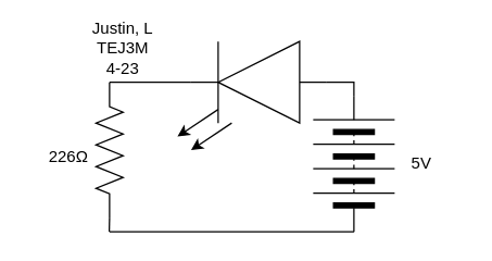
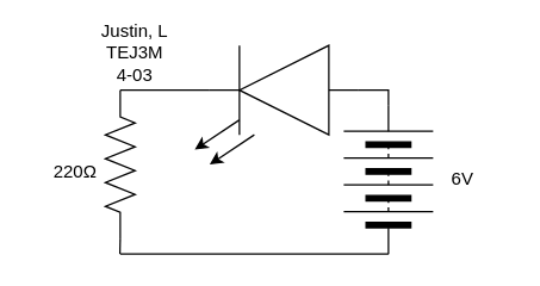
  <mxCell id="0" />
  <mxCell id="1" parent="0" />
  <mxCell id="2" style="edgeStyle=none;rounded=0;html=1;entryX=0;entryY=0.5;entryDx=0;entryDy=0;endArrow=none;endFill=0;" edge="1" parent="1" target="8"><mxGeometry relative="1" as="geometry"><mxPoint x="80" y="170" as="sourcePoint" /></mxGeometry></mxCell>
  <mxCell id="3" style="edgeStyle=none;rounded=0;html=1;exitX=0;exitY=0.5;exitDx=0;exitDy=0;exitPerimeter=0;endArrow=none;endFill=0;" edge="1" parent="1" source="4"><mxGeometry relative="1" as="geometry"><mxPoint x="79.793" y="170" as="targetPoint" /></mxGeometry></mxCell>
  <mxCell id="4" value="" style="pointerEvents=1;verticalLabelPosition=bottom;shadow=0;dashed=0;align=center;html=1;verticalAlign=top;shape=mxgraph.electrical.resistors.resistor_2;rotation=-90;" vertex="1" parent="1"><mxGeometry x="30" y="100" width="100" height="20" as="geometry" /></mxCell>
  <mxCell id="5" value="" style="verticalLabelPosition=bottom;shadow=0;dashed=0;align=center;html=1;verticalAlign=top;shape=mxgraph.electrical.logic_gates.buffer2;rotation=-180;" vertex="1" parent="1"><mxGeometry x="140" y="30" width="100" height="60" as="geometry" /></mxCell>
  <mxCell id="6" value="" style="edgeStyle=none;orthogonalLoop=1;jettySize=auto;html=1;endArrow=none;endFill=0;" edge="1" parent="1"><mxGeometry width="80" relative="1" as="geometry"><mxPoint x="160" y="90" as="sourcePoint" /><mxPoint x="160" y="30" as="targetPoint" /><Array as="points" /></mxGeometry></mxCell>
  <mxCell id="7" value="" style="edgeStyle=none;orthogonalLoop=1;jettySize=auto;html=1;endArrow=none;endFill=0;" edge="1" parent="1"><mxGeometry width="80" relative="1" as="geometry"><mxPoint x="140" y="60" as="sourcePoint" /><mxPoint x="80" y="60" as="targetPoint" /><Array as="points" /></mxGeometry></mxCell>
  <mxCell id="8" value="" style="pointerEvents=1;verticalLabelPosition=bottom;shadow=0;dashed=0;align=center;html=1;verticalAlign=top;shape=mxgraph.electrical.miscellaneous.batteryStack;rotation=-90;" vertex="1" parent="1"><mxGeometry x="210" y="90" width="100" height="60" as="geometry" /></mxCell>
  <mxCell id="9" value="" style="edgeStyle=none;orthogonalLoop=1;jettySize=auto;html=1;endArrow=none;endFill=0;exitX=0;exitY=0.5;exitDx=0;exitDy=0;entryX=1;entryY=0.5;entryDx=0;entryDy=0;rounded=0;" edge="1" parent="1" source="5" target="8"><mxGeometry width="80" relative="1" as="geometry"><mxPoint x="200" y="170" as="sourcePoint" /><mxPoint x="280" y="170" as="targetPoint" /><Array as="points"><mxPoint x="260" y="60" /></Array></mxGeometry></mxCell>
- <mxCell id="10" value="5V" style="text;strokeColor=none;align=center;fillColor=none;html=1;verticalAlign=middle;whiteSpace=wrap;rounded=0;" vertex="1" parent="1"><mxGeometry x="280" y="105" width="60" height="30" as="geometry" /></mxCell>
+ <mxCell id="10" value="6V" style="text;strokeColor=none;align=center;fillColor=none;html=1;verticalAlign=middle;whiteSpace=wrap;rounded=0;" vertex="1" parent="1"><mxGeometry x="280" y="105" width="60" height="30" as="geometry" /></mxCell>
  <mxCell id="11" value="" style="edgeStyle=none;orthogonalLoop=1;jettySize=auto;html=1;rounded=0;endArrow=classic;endFill=1;" edge="1" parent="1"><mxGeometry width="80" relative="1" as="geometry"><mxPoint x="160" y="80" as="sourcePoint" /><mxPoint x="130" y="100" as="targetPoint" /><Array as="points" /></mxGeometry></mxCell>
  <mxCell id="12" value="" style="edgeStyle=none;orthogonalLoop=1;jettySize=auto;html=1;rounded=0;endArrow=classic;endFill=1;" edge="1" parent="1"><mxGeometry width="80" relative="1" as="geometry"><mxPoint x="170" y="90" as="sourcePoint" /><mxPoint x="140" y="110" as="targetPoint" /><Array as="points" /></mxGeometry></mxCell>
- <mxCell id="13" value="Justin, L&lt;br&gt;TEJ3M&lt;br&gt;4-23" style="text;strokeColor=none;align=center;fillColor=none;html=1;verticalAlign=middle;whiteSpace=wrap;rounded=0;" vertex="1" parent="1"><mxGeometry x="60" y="20" width="60" height="30" as="geometry" /></mxCell>
- <mxCell id="14" value="226Ω" style="text;strokeColor=none;align=center;fillColor=none;html=1;verticalAlign=middle;whiteSpace=wrap;rounded=0;labelBackgroundColor=none;" vertex="1" parent="1"><mxGeometry x="20" y="100" width="60" height="30" as="geometry" /></mxCell>
+ <mxCell id="13" value="Justin, L&lt;br&gt;TEJ3M&lt;br&gt;4-03" style="text;strokeColor=none;align=center;fillColor=none;html=1;verticalAlign=middle;whiteSpace=wrap;rounded=0;" vertex="1" parent="1"><mxGeometry x="60" y="20" width="60" height="30" as="geometry" /></mxCell>
+ <mxCell id="14" value="220Ω" style="text;strokeColor=none;align=center;fillColor=none;html=1;verticalAlign=middle;whiteSpace=wrap;rounded=0;labelBackgroundColor=none;" vertex="1" parent="1"><mxGeometry x="20" y="100" width="60" height="30" as="geometry" /></mxCell>
